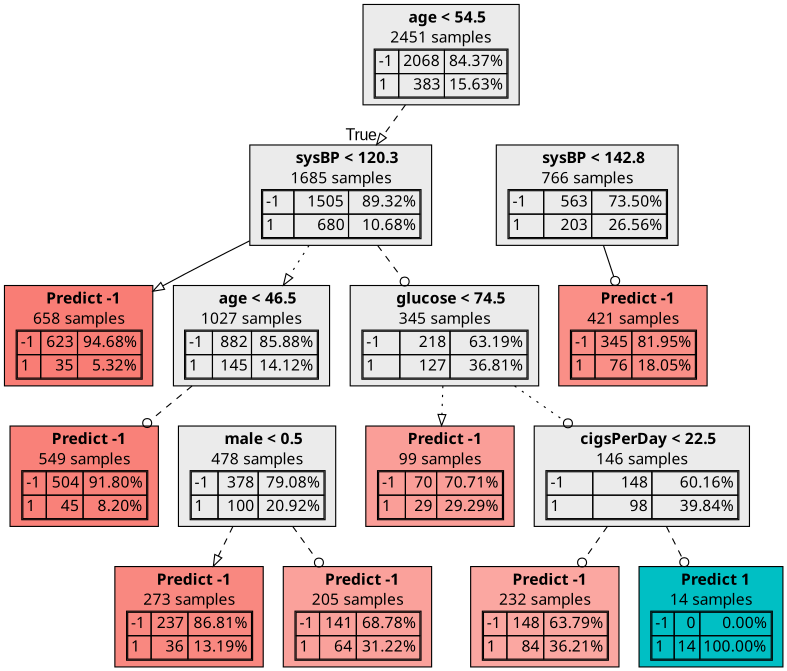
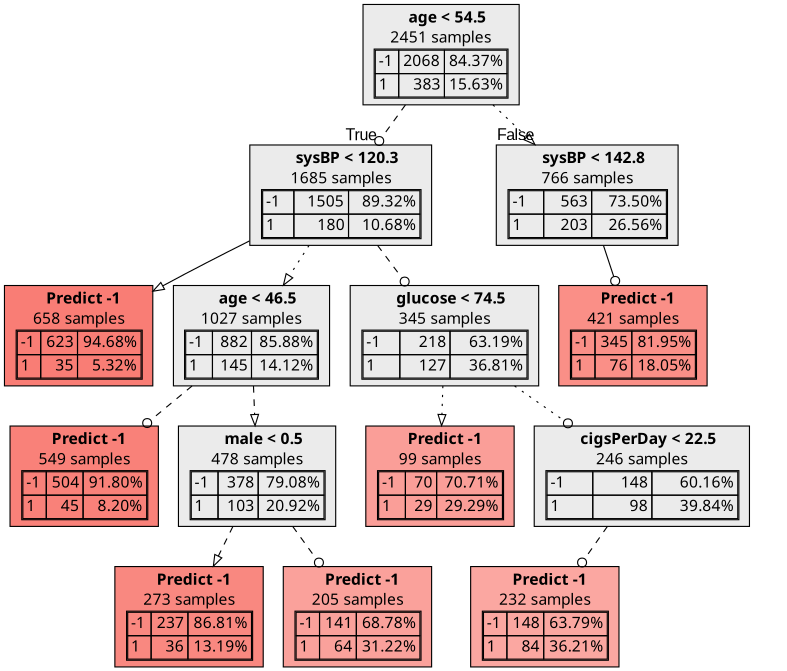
  digraph {
    node [fillcolor="#EBEBEB" fontname="bold arial" shape=box style=filled color=black]
    edge [arrowhead=odot style=dashed]
    n1 [label=<  <TABLE BORDER="0" CELLPADDING="0">       <TR>     <TD>       <B> age &lt; 54.5</B>     </TD>   </TR>      <TR>       <TD>2451 samples</TD>     </TR>     <TR>   <TD>     <TABLE CELLSPACING="0">                <TR class="highlighted">     <TD ALIGN="LEFT">-1</TD>     <TD ALIGN="RIGHT">2068</TD>     <TD ALIGN="RIGHT">84.37%</TD>   </TR>   <TR >     <TD ALIGN="LEFT">1</TD>     <TD ALIGN="RIGHT">383</TD>     <TD ALIGN="RIGHT">15.63%</TD>   </TR>      </TABLE>   </TD> </TR>    </TABLE> > color=""]
-   n2 [label=<  <TABLE BORDER="0" CELLPADDING="0">       <TR>     <TD>       <B> sysBP &lt; 120.3</B>     </TD>   </TR>      <TR>       <TD>1685 samples</TD>     </TR>     <TR>   <TD>     <TABLE CELLSPACING="0">                <TR class="highlighted">     <TD ALIGN="LEFT">-1</TD>     <TD ALIGN="RIGHT">1505</TD>     <TD ALIGN="RIGHT">89.32%</TD>   </TR>   <TR >     <TD ALIGN="LEFT">1</TD>     <TD ALIGN="RIGHT">680</TD>     <TD ALIGN="RIGHT">10.68%</TD>   </TR>      </TABLE>   </TD> </TR>    </TABLE> > color=""]
+   n2 [label=<  <TABLE BORDER="0" CELLPADDING="0">       <TR>     <TD>       <B> sysBP &lt; 120.3</B>     </TD>   </TR>      <TR>       <TD>1685 samples</TD>     </TR>     <TR>   <TD>     <TABLE CELLSPACING="0">                <TR class="highlighted">     <TD ALIGN="LEFT">-1</TD>     <TD ALIGN="RIGHT">1505</TD>     <TD ALIGN="RIGHT">89.32%</TD>   </TR>   <TR >     <TD ALIGN="LEFT">1</TD>     <TD ALIGN="RIGHT">180</TD>     <TD ALIGN="RIGHT">10.68%</TD>   </TR>      </TABLE>   </TD> </TR>    </TABLE> > color=""]
    n3 [label=<  <TABLE BORDER="0" CELLPADDING="0">       <TR>     <TD>       <B> sysBP &lt; 142.8</B>     </TD>   </TR>      <TR>       <TD>766 samples</TD>     </TR>     <TR>   <TD>     <TABLE CELLSPACING="0">                <TR class="highlighted">     <TD ALIGN="LEFT">-1</TD>     <TD ALIGN="RIGHT">563</TD>     <TD ALIGN="RIGHT">73.50%</TD>   </TR>   <TR >     <TD ALIGN="LEFT">1</TD>     <TD ALIGN="RIGHT">203</TD>     <TD ALIGN="RIGHT">26.56%</TD>   </TR>      </TABLE>   </TD> </TR>    </TABLE> > color=""]
    n4 [fillcolor="#F8766Df1" label=<  <TABLE BORDER="0" CELLPADDING="0">       <TR>     <TD>       <B>Predict -1</B>     </TD>   </TR>      <TR>       <TD>658 samples</TD>     </TR>     <TR>   <TD>     <TABLE CELLSPACING="0">                <TR class="highlighted">     <TD ALIGN="LEFT">-1</TD>     <TD ALIGN="RIGHT">623</TD>     <TD ALIGN="RIGHT">94.68%</TD>   </TR>   <TR >     <TD ALIGN="LEFT">1</TD>     <TD ALIGN="RIGHT">35</TD>     <TD ALIGN="RIGHT">5.32%</TD>   </TR>      </TABLE>   </TD> </TR>    </TABLE> >]
    n5 [label=<  <TABLE BORDER="0" CELLPADDING="0">       <TR>     <TD>       <B> age &lt; 46.5</B>     </TD>   </TR>      <TR>       <TD>1027 samples</TD>     </TR>     <TR>   <TD>     <TABLE CELLSPACING="0">                <TR class="highlighted">     <TD ALIGN="LEFT">-1</TD>     <TD ALIGN="RIGHT">882</TD>     <TD ALIGN="RIGHT">85.88%</TD>   </TR>   <TR >     <TD ALIGN="LEFT">1</TD>     <TD ALIGN="RIGHT">145</TD>     <TD ALIGN="RIGHT">14.12%</TD>   </TR>      </TABLE>   </TD> </TR>    </TABLE> > color=""]
    n6 [label=<  <TABLE BORDER="0" CELLPADDING="0">       <TR>     <TD>       <B> glucose &lt; 74.5</B>     </TD>   </TR>      <TR>       <TD>345 samples</TD>     </TR>     <TR>   <TD>     <TABLE CELLSPACING="0">                <TR class="highlighted">     <TD ALIGN="LEFT">-1</TD>     <TD ALIGN="RIGHT">218</TD>     <TD ALIGN="RIGHT">63.19%</TD>   </TR>   <TR >     <TD ALIGN="LEFT">1</TD>     <TD ALIGN="RIGHT">127</TD>     <TD ALIGN="RIGHT">36.81%</TD>   </TR>      </TABLE>   </TD> </TR>    </TABLE> > color=""]
    n7 [fillcolor="#F8766Dd1" label=<  <TABLE BORDER="0" CELLPADDING="0">       <TR>     <TD>       <B>Predict -1</B>     </TD>   </TR>      <TR>       <TD>421 samples</TD>     </TR>     <TR>   <TD>     <TABLE CELLSPACING="0">                <TR class="highlighted">     <TD ALIGN="LEFT">-1</TD>     <TD ALIGN="RIGHT">345</TD>     <TD ALIGN="RIGHT">81.95%</TD>   </TR>   <TR >     <TD ALIGN="LEFT">1</TD>     <TD ALIGN="RIGHT">76</TD>     <TD ALIGN="RIGHT">18.05%</TD>   </TR>      </TABLE>   </TD> </TR>    </TABLE> >]
    n8 [fillcolor="#F8766Dea" label=<  <TABLE BORDER="0" CELLPADDING="0">       <TR>     <TD>       <B>Predict -1</B>     </TD>   </TR>      <TR>       <TD>549 samples</TD>     </TR>     <TR>   <TD>     <TABLE CELLSPACING="0">                <TR class="highlighted">     <TD ALIGN="LEFT">-1</TD>     <TD ALIGN="RIGHT">504</TD>     <TD ALIGN="RIGHT">91.80%</TD>   </TR>   <TR >     <TD ALIGN="LEFT">1</TD>     <TD ALIGN="RIGHT">45</TD>     <TD ALIGN="RIGHT">8.20%</TD>   </TR>      </TABLE>   </TD> </TR>    </TABLE> >]
-   n9 [label=<  <TABLE BORDER="0" CELLPADDING="0">       <TR>     <TD>       <B> male &lt; 0.5</B>     </TD>   </TR>      <TR>       <TD>478 samples</TD>     </TR>     <TR>   <TD>     <TABLE CELLSPACING="0">                <TR class="highlighted">     <TD ALIGN="LEFT">-1</TD>     <TD ALIGN="RIGHT">378</TD>     <TD ALIGN="RIGHT">79.08%</TD>   </TR>   <TR >     <TD ALIGN="LEFT">1</TD>     <TD ALIGN="RIGHT">100</TD>     <TD ALIGN="RIGHT">20.92%</TD>   </TR>      </TABLE>   </TD> </TR>    </TABLE> > color=""]
+   n9 [label=<  <TABLE BORDER="0" CELLPADDING="0">       <TR>     <TD>       <B> male &lt; 0.5</B>     </TD>   </TR>      <TR>       <TD>478 samples</TD>     </TR>     <TR>   <TD>     <TABLE CELLSPACING="0">                <TR class="highlighted">     <TD ALIGN="LEFT">-1</TD>     <TD ALIGN="RIGHT">378</TD>     <TD ALIGN="RIGHT">79.08%</TD>   </TR>   <TR >     <TD ALIGN="LEFT">1</TD>     <TD ALIGN="RIGHT">103</TD>     <TD ALIGN="RIGHT">20.92%</TD>   </TR>      </TABLE>   </TD> </TR>    </TABLE> > color=""]
    n10 [fillcolor="#F8766Db4" label=<  <TABLE BORDER="0" CELLPADDING="0">       <TR>     <TD>       <B>Predict -1</B>     </TD>   </TR>      <TR>       <TD>99 samples</TD>     </TR>     <TR>   <TD>     <TABLE CELLSPACING="0">                <TR class="highlighted">     <TD ALIGN="LEFT">-1</TD>     <TD ALIGN="RIGHT">70</TD>     <TD ALIGN="RIGHT">70.71%</TD>   </TR>   <TR >     <TD ALIGN="LEFT">1</TD>     <TD ALIGN="RIGHT">29</TD>     <TD ALIGN="RIGHT">29.29%</TD>   </TR>      </TABLE>   </TD> </TR>    </TABLE> >]
-   n11 [label=<  <TABLE BORDER="0" CELLPADDING="0">       <TR>     <TD>       <B> cigsPerDay &lt; 22.5</B>     </TD>   </TR>      <TR>       <TD>146 samples</TD>     </TR>     <TR>   <TD>     <TABLE CELLSPACING="0">                <TR class="highlighted">     <TD ALIGN="LEFT">-1</TD>     <TD ALIGN="RIGHT">148</TD>     <TD ALIGN="RIGHT">60.16%</TD>   </TR>   <TR >     <TD ALIGN="LEFT">1</TD>     <TD ALIGN="RIGHT">98</TD>     <TD ALIGN="RIGHT">39.84%</TD>   </TR>      </TABLE>   </TD> </TR>    </TABLE> > color=""]
+   n11 [label=<  <TABLE BORDER="0" CELLPADDING="0">       <TR>     <TD>       <B> cigsPerDay &lt; 22.5</B>     </TD>   </TR>      <TR>       <TD>246 samples</TD>     </TR>     <TR>   <TD>     <TABLE CELLSPACING="0">                <TR class="highlighted">     <TD ALIGN="LEFT">-1</TD>     <TD ALIGN="RIGHT">148</TD>     <TD ALIGN="RIGHT">60.16%</TD>   </TR>   <TR >     <TD ALIGN="LEFT">1</TD>     <TD ALIGN="RIGHT">98</TD>     <TD ALIGN="RIGHT">39.84%</TD>   </TR>      </TABLE>   </TD> </TR>    </TABLE> > color=""]
    n12 [fillcolor="#F8766Ddd" label=<  <TABLE BORDER="0" CELLPADDING="0">       <TR>     <TD>       <B>Predict -1</B>     </TD>   </TR>      <TR>       <TD>273 samples</TD>     </TR>     <TR>   <TD>     <TABLE CELLSPACING="0">                <TR class="highlighted">     <TD ALIGN="LEFT">-1</TD>     <TD ALIGN="RIGHT">237</TD>     <TD ALIGN="RIGHT">86.81%</TD>   </TR>   <TR >     <TD ALIGN="LEFT">1</TD>     <TD ALIGN="RIGHT">36</TD>     <TD ALIGN="RIGHT">13.19%</TD>   </TR>      </TABLE>   </TD> </TR>    </TABLE> >]
    n13 [fillcolor="#F8766Daf" label=<  <TABLE BORDER="0" CELLPADDING="0">       <TR>     <TD>       <B>Predict -1</B>     </TD>   </TR>      <TR>       <TD>205 samples</TD>     </TR>     <TR>   <TD>     <TABLE CELLSPACING="0">                <TR class="highlighted">     <TD ALIGN="LEFT">-1</TD>     <TD ALIGN="RIGHT">141</TD>     <TD ALIGN="RIGHT">68.78%</TD>   </TR>   <TR >     <TD ALIGN="LEFT">1</TD>     <TD ALIGN="RIGHT">64</TD>     <TD ALIGN="RIGHT">31.22%</TD>   </TR>      </TABLE>   </TD> </TR>    </TABLE> >]
    n14 [fillcolor="#F8766Da3" label=<  <TABLE BORDER="0" CELLPADDING="0">       <TR>     <TD>       <B>Predict -1</B>     </TD>   </TR>      <TR>       <TD>232 samples</TD>     </TR>     <TR>   <TD>     <TABLE CELLSPACING="0">                <TR class="highlighted">     <TD ALIGN="LEFT">-1</TD>     <TD ALIGN="RIGHT">148</TD>     <TD ALIGN="RIGHT">63.79%</TD>   </TR>   <TR >     <TD ALIGN="LEFT">1</TD>     <TD ALIGN="RIGHT">84</TD>     <TD ALIGN="RIGHT">36.21%</TD>   </TR>      </TABLE>   </TD> </TR>    </TABLE> >]
-   n15 [fillcolor="#00BFC4ff" label=<  <TABLE BORDER="0" CELLPADDING="0">       <TR>     <TD>       <B>Predict 1</B>     </TD>   </TR>      <TR>       <TD>14 samples</TD>     </TR>     <TR>   <TD>     <TABLE CELLSPACING="0">                <TR >     <TD ALIGN="LEFT">-1</TD>     <TD ALIGN="RIGHT">0</TD>     <TD ALIGN="RIGHT">0.00%</TD>   </TR>   <TR class="highlighted">     <TD ALIGN="LEFT">1</TD>     <TD ALIGN="RIGHT">14</TD>     <TD ALIGN="RIGHT">100.00%</TD>   </TR>      </TABLE>   </TD> </TR>    </TABLE> >]
-   n1 -> n2 [arrowhead=onormal fontname=arial headlabel=True labelangle=45 labeldistance=2.5]
+   n1 -> n2 [fontname=arial headlabel=True labelangle=45 labeldistance=2.5]
+   n1 -> n3 [arrowhead=onormal fontname=arial headlabel=False labelangle=-45 labeldistance=2.5 style=dotted]
    n2 -> n4 [arrowhead=onormal style=solid]
    n2 -> n5 [arrowhead=onormal style=dotted]
    n2 -> n6
    n3 -> n7 [style=solid]
    n5 -> n8
+   n5 -> n9 [arrowhead=onormal]
    n6 -> n10 [arrowhead=onormal style=dotted]
    n6 -> n11 [style=dotted]
    n9 -> n12 [arrowhead=onormal]
    n9 -> n13
    n11 -> n14
-   n11 -> n15
  }
